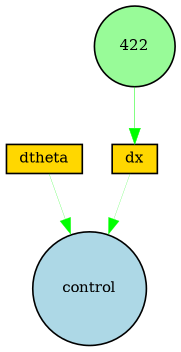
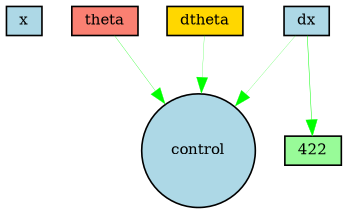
  digraph {
    node [fillcolor=lightblue fontsize=9 shape=box style=filled]
    edge [color=green style=solid]
-   dx [fillcolor=gold height=0.2 width=0.2]
+   x [height=0.2 width=0.2]
+   dx [height=0.2 width=0.2]
    control [height=0.2 shape=circle width=0.2]
-   422 [fillcolor=palegreen height=0.2 shape=circle width=0.2]
+   422 [fillcolor=palegreen height=0.2 width=0.2]
+   theta [fillcolor=salmon height=0.2 width=0.2]
    dtheta [fillcolor=gold height=0.2 width=0.2]
    dx -> control [penwidth=0.12301395450882777]
-   422 -> dx [penwidth=0.30000000000000004]
+   dx -> 422 [penwidth=0.30000000000000004]
+   theta -> control [penwidth=0.1870611695977044]
    dtheta -> control [penwidth=0.14543458028910933]
  }
